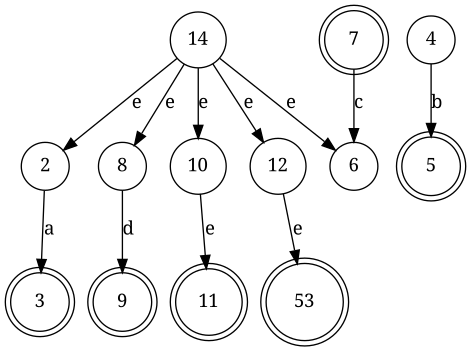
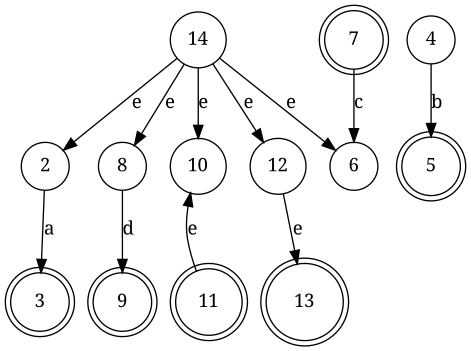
  digraph {
    fontname="Noto Serif"
    rankdir=TB
    node [fontname="Noto Serif" shape=circle]
    edge [fontname="Noto Serif"]
    3 [shape=doublecircle]
    5 [shape=doublecircle]
    7 [shape=doublecircle]
    6
    9 [shape=doublecircle]
    11 [shape=doublecircle]
-   13 [shape=doublecircle label=53]
+   13 [shape=doublecircle]
    2
    4
    8
    10
    12
    14
    7 -> 6 [label=c]
    2 -> 3 [label=a]
    4 -> 5 [label=b]
    8 -> 9 [label=d]
-   10 -> 11 [label=e]
+   11 -> 10 [label=e]
    12 -> 13 [label=e]
    14 -> 6 [label=e]
    14 -> 2 [label=e]
    14 -> 8 [label=e]
    14 -> 10 [label=e]
    14 -> 12 [label=e]
  }
